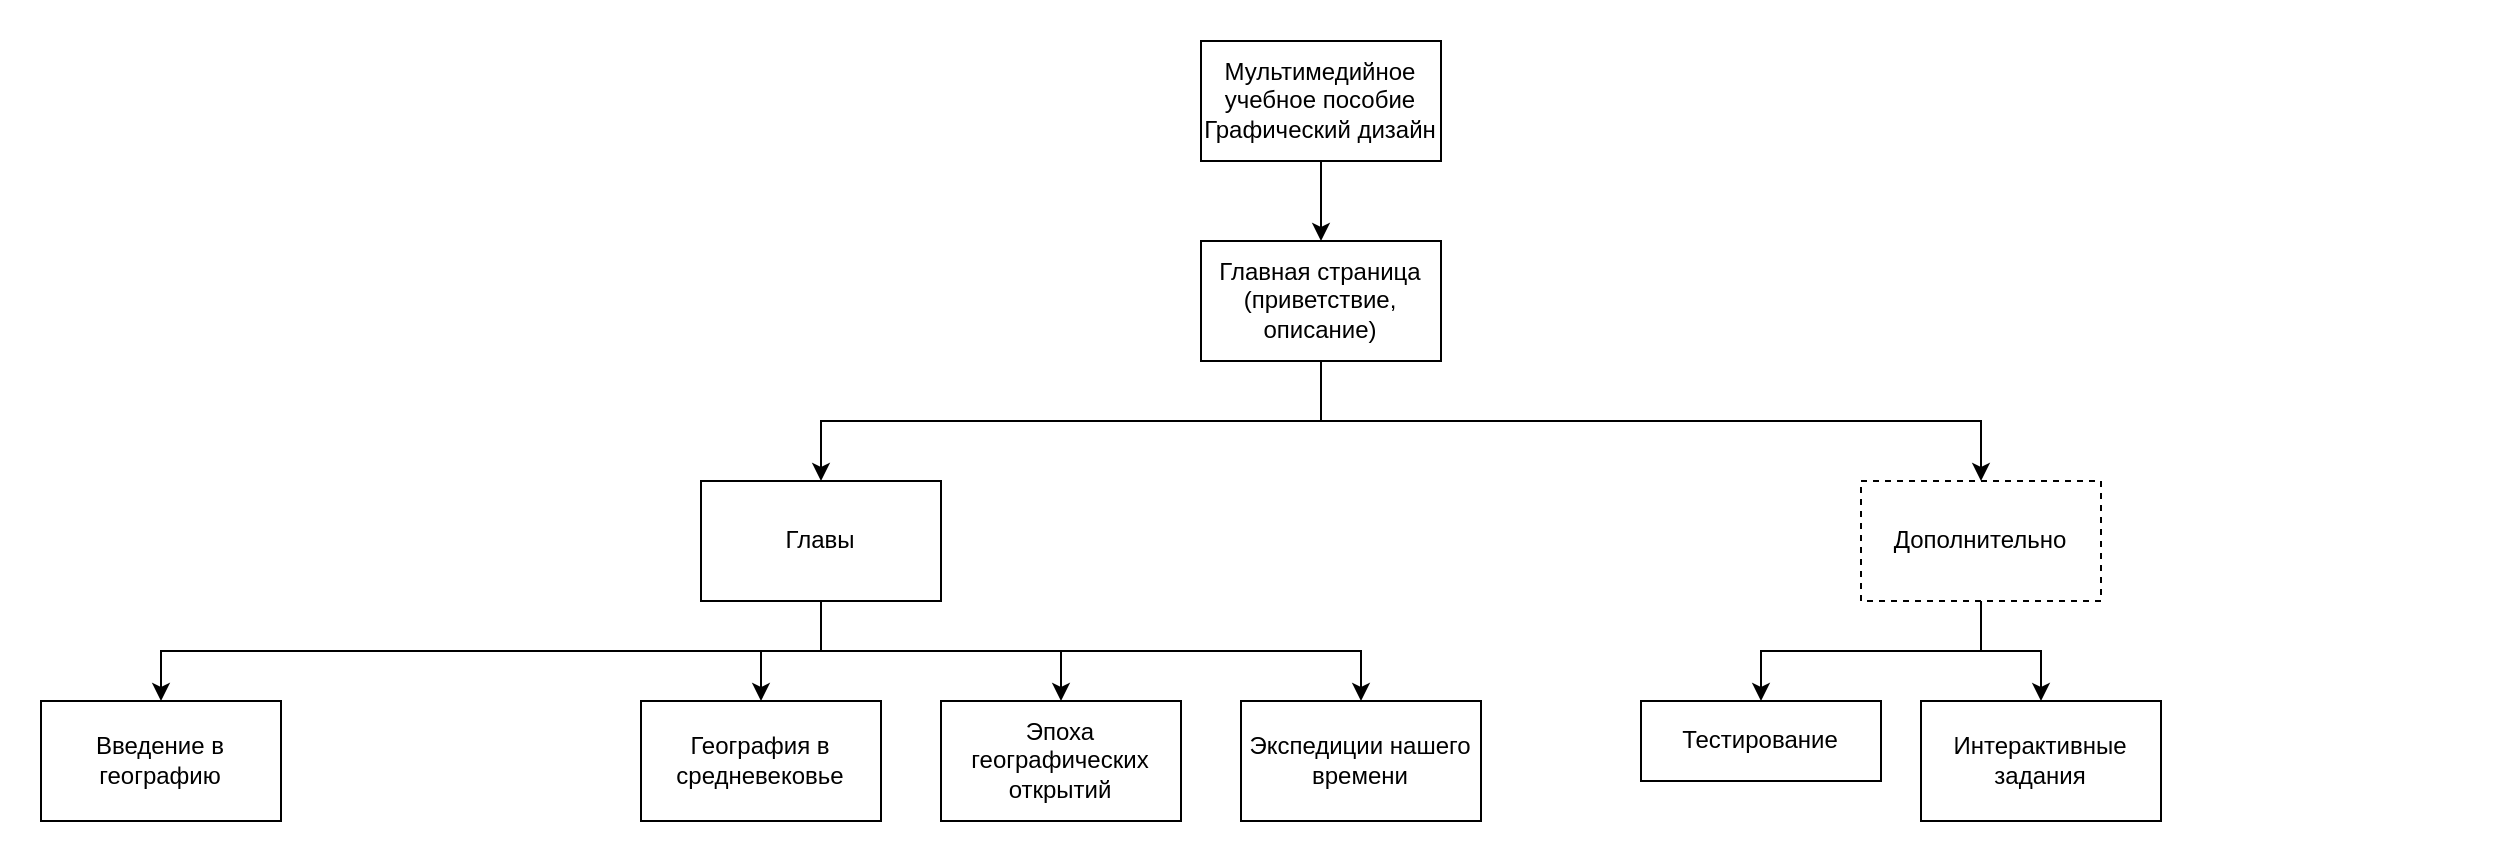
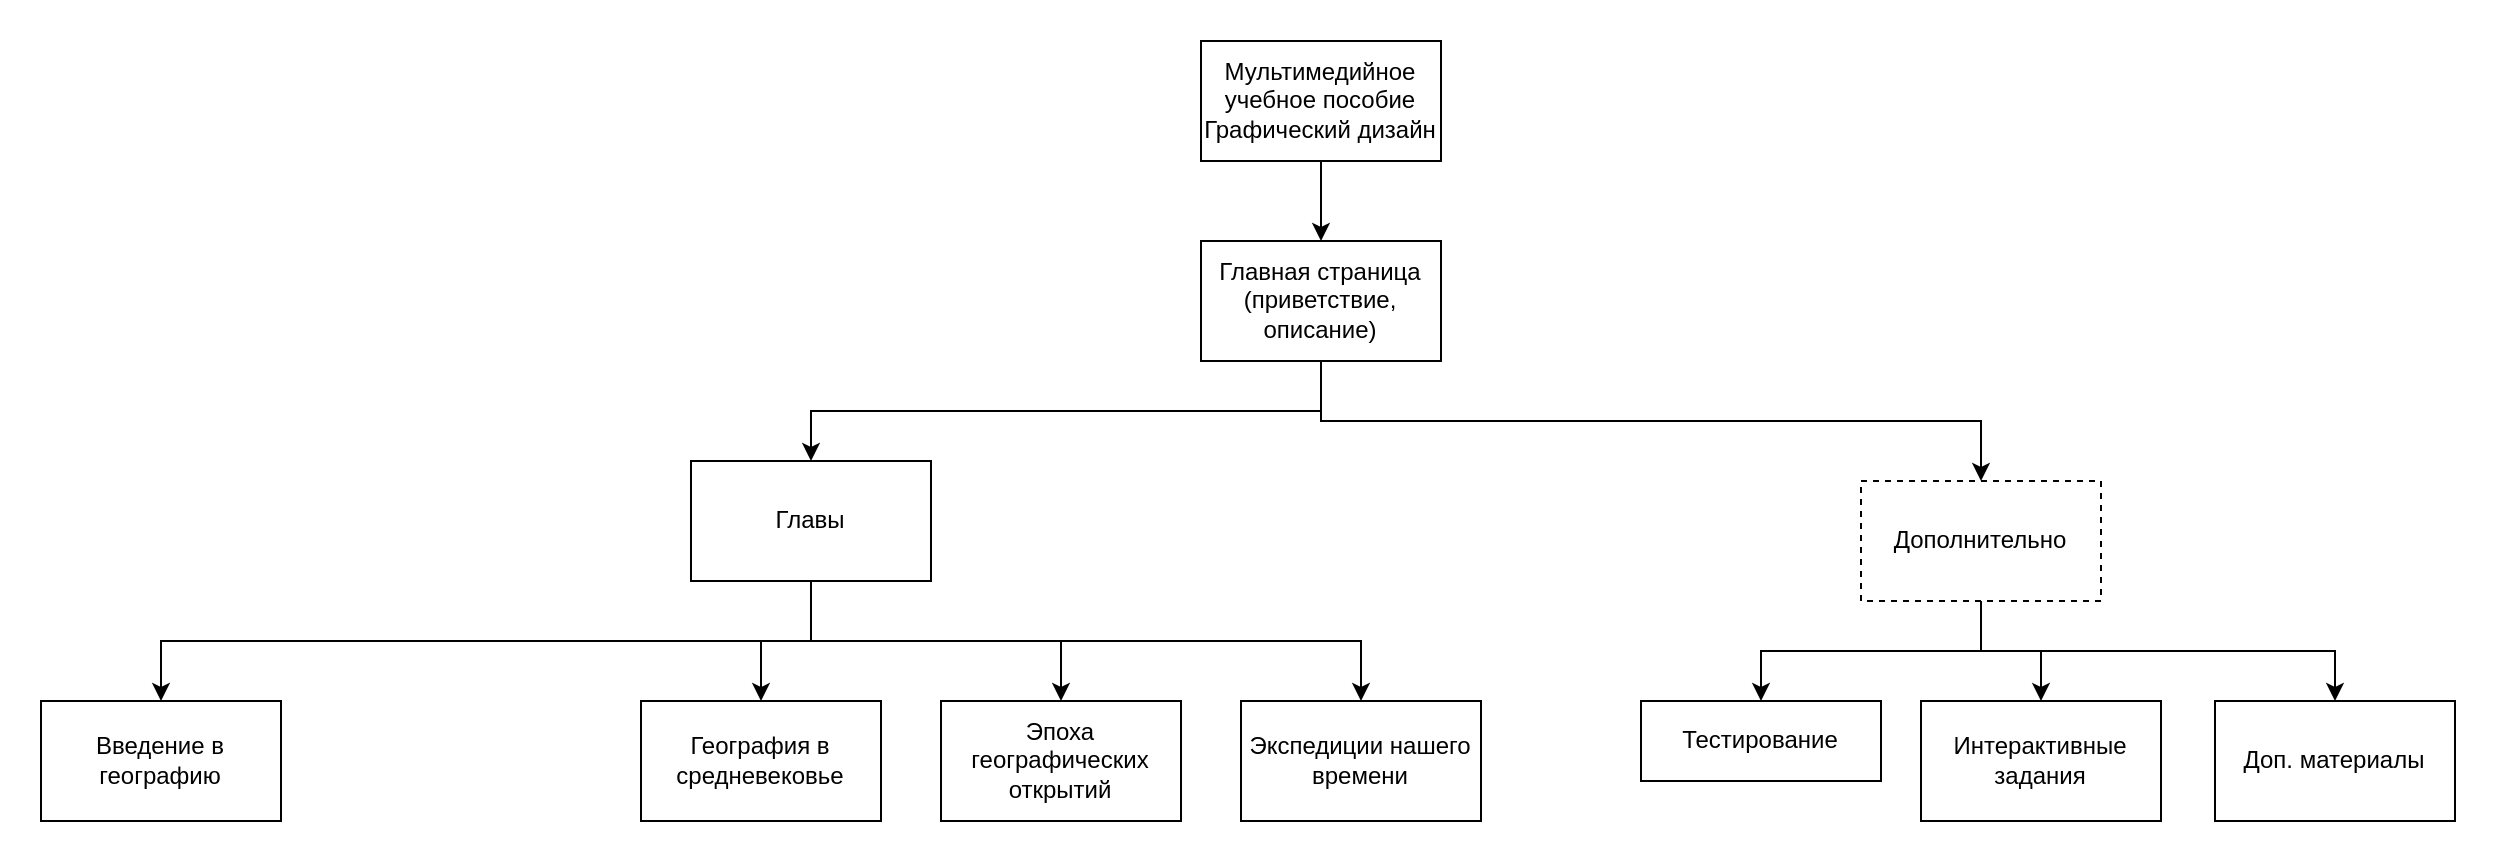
  <mxCell id="0" />
  <mxCell id="1" parent="0" />
  <mxCell id="2" style="edgeStyle=orthogonalEdgeStyle;rounded=0;orthogonalLoop=1;jettySize=auto;html=1;exitX=0.5;exitY=1;exitDx=0;exitDy=0;entryX=0.5;entryY=0;entryDx=0;entryDy=0;" parent="1" source="3" target="6" edge="1"><mxGeometry relative="1" as="geometry" /></mxCell>
  <mxCell id="3" value="Мультимедийное учебное пособие&lt;br&gt;Графический дизайн" style="rounded=0;whiteSpace=wrap;html=1;" parent="1" vertex="1"><mxGeometry x="600" y="20" width="120" height="60" as="geometry" /></mxCell>
  <mxCell id="4" style="edgeStyle=orthogonalEdgeStyle;rounded=0;orthogonalLoop=1;jettySize=auto;html=1;exitX=0.5;exitY=1;exitDx=0;exitDy=0;entryX=0.5;entryY=0;entryDx=0;entryDy=0;" parent="1" source="6" target="10" edge="1"><mxGeometry relative="1" as="geometry" /></mxCell>
  <mxCell id="5" style="edgeStyle=orthogonalEdgeStyle;rounded=0;orthogonalLoop=1;jettySize=auto;html=1;exitX=0.5;exitY=1;exitDx=0;exitDy=0;entryX=0.5;entryY=0;entryDx=0;entryDy=0;" parent="1" source="6" target="17" edge="1"><mxGeometry relative="1" as="geometry" /></mxCell>
  <mxCell id="6" value="Главная страница&lt;br&gt;(приветствие, описание)" style="rounded=0;whiteSpace=wrap;html=1;" parent="1" vertex="1"><mxGeometry x="600" y="120" width="120" height="60" as="geometry" /></mxCell>
  <mxCell id="7" style="edgeStyle=orthogonalEdgeStyle;rounded=0;orthogonalLoop=1;jettySize=auto;html=1;exitX=0.5;exitY=1;exitDx=0;exitDy=0;entryX=0.5;entryY=0;entryDx=0;entryDy=0;" parent="1" source="10" target="11" edge="1"><mxGeometry relative="1" as="geometry" /></mxCell>
  <mxCell id="8" style="edgeStyle=orthogonalEdgeStyle;rounded=0;orthogonalLoop=1;jettySize=auto;html=1;exitX=0.5;exitY=1;exitDx=0;exitDy=0;entryX=0.5;entryY=0;entryDx=0;entryDy=0;" parent="1" source="10" target="12" edge="1"><mxGeometry relative="1" as="geometry" /></mxCell>
  <mxCell id="9" style="edgeStyle=orthogonalEdgeStyle;rounded=0;orthogonalLoop=1;jettySize=auto;html=1;exitX=0.5;exitY=1;exitDx=0;exitDy=0;entryX=0.5;entryY=0;entryDx=0;entryDy=0;" parent="1" source="10" target="13" edge="1"><mxGeometry relative="1" as="geometry" /></mxCell>
- <mxCell id="10" value="Главы" style="rounded=0;whiteSpace=wrap;html=1;" parent="1" vertex="1"><mxGeometry x="350" y="240" width="120" height="60" as="geometry" /></mxCell>
+ <mxCell id="10" value="Главы" style="rounded=0;whiteSpace=wrap;html=1;" parent="1" vertex="1"><mxGeometry x="345" y="230" width="120" height="60" as="geometry" /></mxCell>
  <mxCell id="11" value="Введение в географию" style="rounded=0;whiteSpace=wrap;html=1;" parent="1" vertex="1"><mxGeometry x="20" y="350" width="120" height="60" as="geometry" /></mxCell>
  <mxCell id="12" value="Эпоха географических открытий" style="rounded=0;whiteSpace=wrap;html=1;" parent="1" vertex="1"><mxGeometry x="470" y="350" width="120" height="60" as="geometry" /></mxCell>
  <mxCell id="13" value="Экспедиции нашего времени" style="rounded=0;whiteSpace=wrap;html=1;" parent="1" vertex="1"><mxGeometry x="620" y="350" width="120" height="60" as="geometry" /></mxCell>
  <mxCell id="14" style="edgeStyle=orthogonalEdgeStyle;rounded=0;orthogonalLoop=1;jettySize=auto;html=1;exitX=0.5;exitY=1;exitDx=0;exitDy=0;entryX=0.5;entryY=0;entryDx=0;entryDy=0;" parent="1" source="17" target="18" edge="1"><mxGeometry relative="1" as="geometry" /></mxCell>
  <mxCell id="15" style="edgeStyle=orthogonalEdgeStyle;rounded=0;orthogonalLoop=1;jettySize=auto;html=1;exitX=0.5;exitY=1;exitDx=0;exitDy=0;entryX=0.5;entryY=0;entryDx=0;entryDy=0;" parent="1" source="17" target="19" edge="1"><mxGeometry relative="1" as="geometry" /></mxCell>
+ <mxCell id="16" style="edgeStyle=orthogonalEdgeStyle;rounded=0;orthogonalLoop=1;jettySize=auto;html=1;exitX=0.5;exitY=1;exitDx=0;exitDy=0;entryX=0.5;entryY=0;entryDx=0;entryDy=0;" parent="1" source="17" target="20" edge="1"><mxGeometry relative="1" as="geometry" /></mxCell>
  <mxCell id="17" value="Дополнительно" style="rounded=0;whiteSpace=wrap;html=1;dashed=1;" parent="1" vertex="1"><mxGeometry x="930" y="240" width="120" height="60" as="geometry" /></mxCell>
  <mxCell id="18" value="Тестирование" style="rounded=0;whiteSpace=wrap;html=1;" parent="1" vertex="1"><mxGeometry x="820" y="350" width="120" height="40" as="geometry" /></mxCell>
  <mxCell id="19" value="Интерактивные задания" style="rounded=0;whiteSpace=wrap;html=1;" parent="1" vertex="1"><mxGeometry x="960" y="350" width="120" height="60" as="geometry" /></mxCell>
+ <mxCell id="20" value="Доп. материалы" style="rounded=0;whiteSpace=wrap;html=1;" parent="1" vertex="1"><mxGeometry x="1107" y="350" width="120" height="60" as="geometry" /></mxCell>
  <mxCell id="21" value="География в средневековье" style="rounded=0;whiteSpace=wrap;html=1;" parent="1" vertex="1"><mxGeometry x="320" y="350" width="120" height="60" as="geometry" /></mxCell>
  <mxCell id="22" value="" style="endArrow=classic;html=1;rounded=0;exitX=0.5;exitY=1;exitDx=0;exitDy=0;entryX=0.5;entryY=0;entryDx=0;entryDy=0;edgeStyle=orthogonalEdgeStyle;" parent="1" source="10" target="21" edge="1"><mxGeometry width="50" height="50" relative="1" as="geometry"><mxPoint x="490" y="590" as="sourcePoint" /><mxPoint x="540" y="540" as="targetPoint" /></mxGeometry></mxCell>
